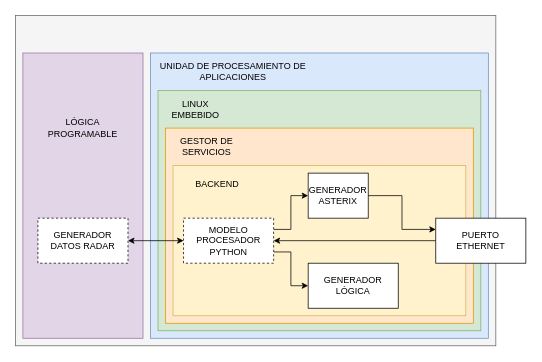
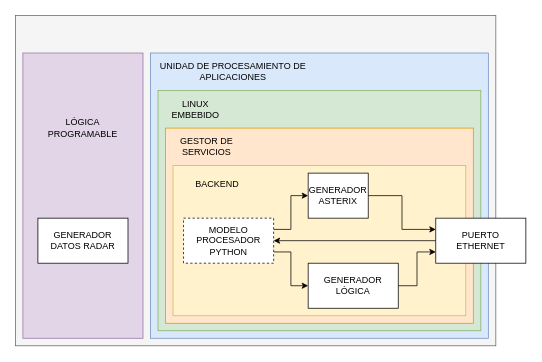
  <mxCell id="0" />
  <mxCell id="1" parent="0" />
  <mxCell id="2" value="" style="rounded=0;whiteSpace=wrap;html=1;fillColor=#f5f5f5;fontColor=#333333;strokeColor=#666666;" vertex="1" parent="1"><mxGeometry x="20" y="20" width="640" height="440" as="geometry" /></mxCell>
  <mxCell id="3" value="" style="rounded=0;whiteSpace=wrap;html=1;fillColor=#e1d5e7;strokeColor=#9673a6;" vertex="1" parent="1"><mxGeometry x="30" y="70" width="160" height="380" as="geometry" /></mxCell>
  <mxCell id="4" value="" style="rounded=0;whiteSpace=wrap;html=1;fillColor=#dae8fc;strokeColor=#6c8ebf;" vertex="1" parent="1"><mxGeometry x="200" y="70" width="450" height="380" as="geometry" /></mxCell>
  <mxCell id="5" value="" style="rounded=0;whiteSpace=wrap;html=1;fillColor=#d5e8d4;strokeColor=#82b366;" vertex="1" parent="1"><mxGeometry x="210" y="120" width="430" height="320" as="geometry" /></mxCell>
  <mxCell id="6" value="" style="rounded=0;whiteSpace=wrap;html=1;fillColor=#ffe6cc;strokeColor=#d79b00;" vertex="1" parent="1"><mxGeometry x="220" y="170" width="410" height="260" as="geometry" /></mxCell>
  <mxCell id="7" value="" style="rounded=0;whiteSpace=wrap;html=1;fillColor=#fff2cc;strokeColor=#d6b656;" vertex="1" parent="1"><mxGeometry x="230" y="220" width="390" height="200" as="geometry" /></mxCell>
- <mxCell id="8" style="edgeStyle=orthogonalEdgeStyle;rounded=0;orthogonalLoop=1;jettySize=auto;html=1;exitX=1;exitY=0.5;exitDx=0;exitDy=0;entryX=0;entryY=0.5;entryDx=0;entryDy=0;startArrow=classic;startFill=1;" edge="1" parent="1" source="9" target="12"><mxGeometry relative="1" as="geometry" /></mxCell>
- <mxCell id="9" value="GENERADOR DATOS RADAR" style="rounded=0;whiteSpace=wrap;html=1;dashed=1;" vertex="1" parent="1"><mxGeometry x="50" y="290" width="120" height="60" as="geometry" /></mxCell>
+ <mxCell id="9" value="GENERADOR DATOS RADAR" style="rounded=0;whiteSpace=wrap;html=1;" vertex="1" parent="1"><mxGeometry x="50" y="290" width="120" height="60" as="geometry" /></mxCell>
  <mxCell id="10" style="edgeStyle=orthogonalEdgeStyle;rounded=0;orthogonalLoop=1;jettySize=auto;html=1;exitX=1;exitY=0.25;exitDx=0;exitDy=0;entryX=0;entryY=0.5;entryDx=0;entryDy=0;" edge="1" parent="1" source="12" target="15"><mxGeometry relative="1" as="geometry" /></mxCell>
  <mxCell id="11" style="edgeStyle=orthogonalEdgeStyle;rounded=0;orthogonalLoop=1;jettySize=auto;html=1;exitX=1;exitY=0.75;exitDx=0;exitDy=0;entryX=0;entryY=0.5;entryDx=0;entryDy=0;" edge="1" parent="1" source="12" target="17"><mxGeometry relative="1" as="geometry" /></mxCell>
  <mxCell id="12" value="MODELO PROCESADOR PYTHON" style="rounded=0;whiteSpace=wrap;html=1;dashed=1;" vertex="1" parent="1"><mxGeometry x="244" y="290" width="120" height="60" as="geometry" /></mxCell>
  <mxCell id="13" value="GESTOR DE SERVICIOS" style="text;html=1;strokeColor=none;fillColor=none;align=center;verticalAlign=middle;whiteSpace=wrap;rounded=0;" vertex="1" parent="1"><mxGeometry x="230" y="180" width="90" height="30" as="geometry" /></mxCell>
  <mxCell id="14" style="edgeStyle=orthogonalEdgeStyle;rounded=0;orthogonalLoop=1;jettySize=auto;html=1;exitX=1;exitY=0.5;exitDx=0;exitDy=0;entryX=0;entryY=0.25;entryDx=0;entryDy=0;" edge="1" parent="1" source="15" target="19"><mxGeometry relative="1" as="geometry" /></mxCell>
  <mxCell id="15" value="GENERADOR ASTERIX" style="rounded=0;whiteSpace=wrap;html=1;" vertex="1" parent="1"><mxGeometry x="410" y="230" width="80" height="60" as="geometry" /></mxCell>
+ <mxCell id="16" style="edgeStyle=orthogonalEdgeStyle;rounded=0;orthogonalLoop=1;jettySize=auto;html=1;exitX=1;exitY=0.5;exitDx=0;exitDy=0;entryX=0;entryY=0.75;entryDx=0;entryDy=0;" edge="1" parent="1" source="17" target="19"><mxGeometry relative="1" as="geometry" /></mxCell>
  <mxCell id="17" value="GENERADOR LÓGICA" style="rounded=0;whiteSpace=wrap;html=1;" vertex="1" parent="1"><mxGeometry x="410" y="350" width="120" height="60" as="geometry" /></mxCell>
  <mxCell id="18" style="edgeStyle=orthogonalEdgeStyle;rounded=0;orthogonalLoop=1;jettySize=auto;html=1;exitX=0;exitY=0.5;exitDx=0;exitDy=0;entryX=1;entryY=0.5;entryDx=0;entryDy=0;" edge="1" parent="1" source="19" target="12"><mxGeometry relative="1" as="geometry" /></mxCell>
  <mxCell id="19" value="&lt;div&gt;PUERTO&lt;/div&gt;&lt;div&gt;ETHERNET&lt;/div&gt;" style="rounded=0;whiteSpace=wrap;html=1;" vertex="1" parent="1"><mxGeometry x="580" y="290" width="120" height="60" as="geometry" /></mxCell>
  <mxCell id="20" value="BACKEND" style="text;html=1;strokeColor=none;fillColor=none;align=center;verticalAlign=middle;whiteSpace=wrap;rounded=0;" vertex="1" parent="1"><mxGeometry x="244" y="230" width="90" height="30" as="geometry" /></mxCell>
  <mxCell id="21" value="LINUX EMBEBIDO" style="text;html=1;strokeColor=none;fillColor=none;align=center;verticalAlign=middle;whiteSpace=wrap;rounded=0;" vertex="1" parent="1"><mxGeometry x="220" y="130" width="80" height="30" as="geometry" /></mxCell>
  <mxCell id="22" value="UNIDAD DE PROCESAMIENTO DE APLICACIONES" style="text;html=1;strokeColor=none;fillColor=none;align=center;verticalAlign=middle;whiteSpace=wrap;rounded=0;" vertex="1" parent="1"><mxGeometry x="210" y="80" width="200" height="30" as="geometry" /></mxCell>
  <mxCell id="23" value="LÓGICA PROGRAMABLE" style="text;html=1;strokeColor=none;fillColor=none;align=center;verticalAlign=middle;whiteSpace=wrap;rounded=0;" vertex="1" parent="1"><mxGeometry x="55" y="155" width="110" height="30" as="geometry" /></mxCell>
